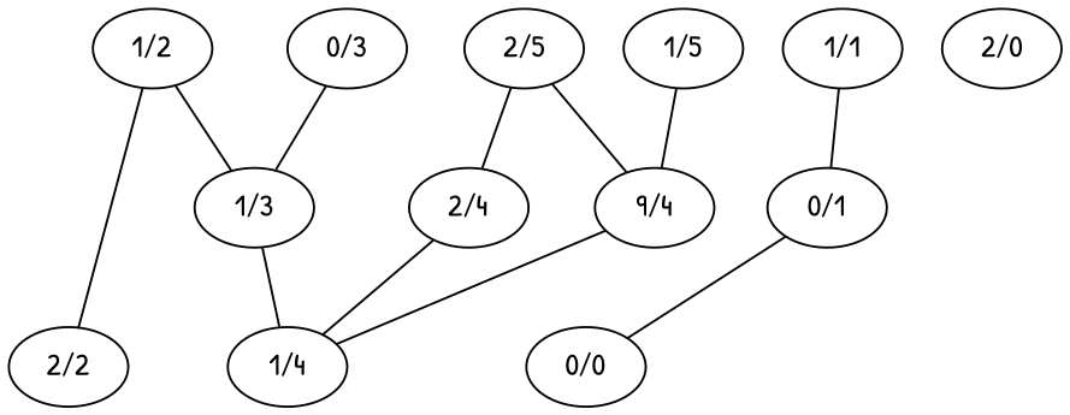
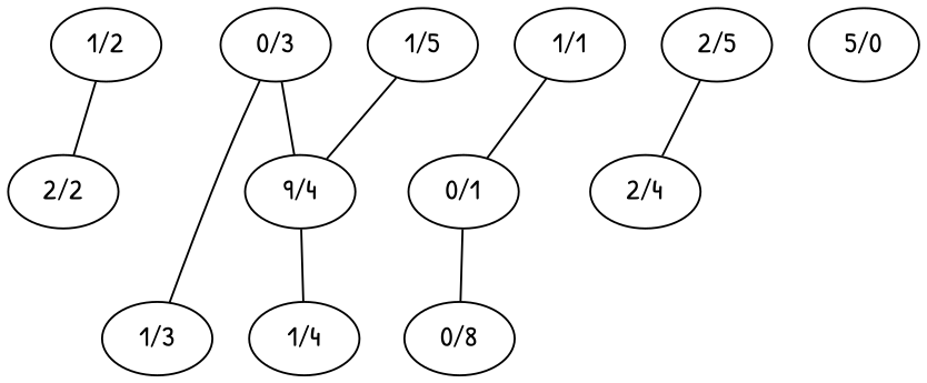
  strict graph {
    fontname="Patrick Hand"
    node [fontname="Patrick Hand" weight=0]
    edge [fontname="Patrick Hand" weight=0]
    "1/2"
    "2/2"
    "1/3"
    "1/4"
    "1/1"
    "0/1"
-   "0/0"
+   "0/0" [label="0/8"]
    "2/5"
    "2/4"
-   "2/0"
+   "2/0" [label="5/0"]
    n11 [label="1/5"]
    n12 [label="9/4"]
    "0/3"
    "1/2" -- "2/2"
-   "1/2" -- "1/3"
-   "1/3" -- "1/4"
    "1/1" -- "0/1"
    "0/1" -- "0/0"
    "2/5" -- "2/4"
-   "2/4" -- "1/4"
    n11 -- n12
    n12 -- "1/4"
    "0/3" -- "1/3"
-   "2/5" -- n12
+   "0/3" -- n12
  }
